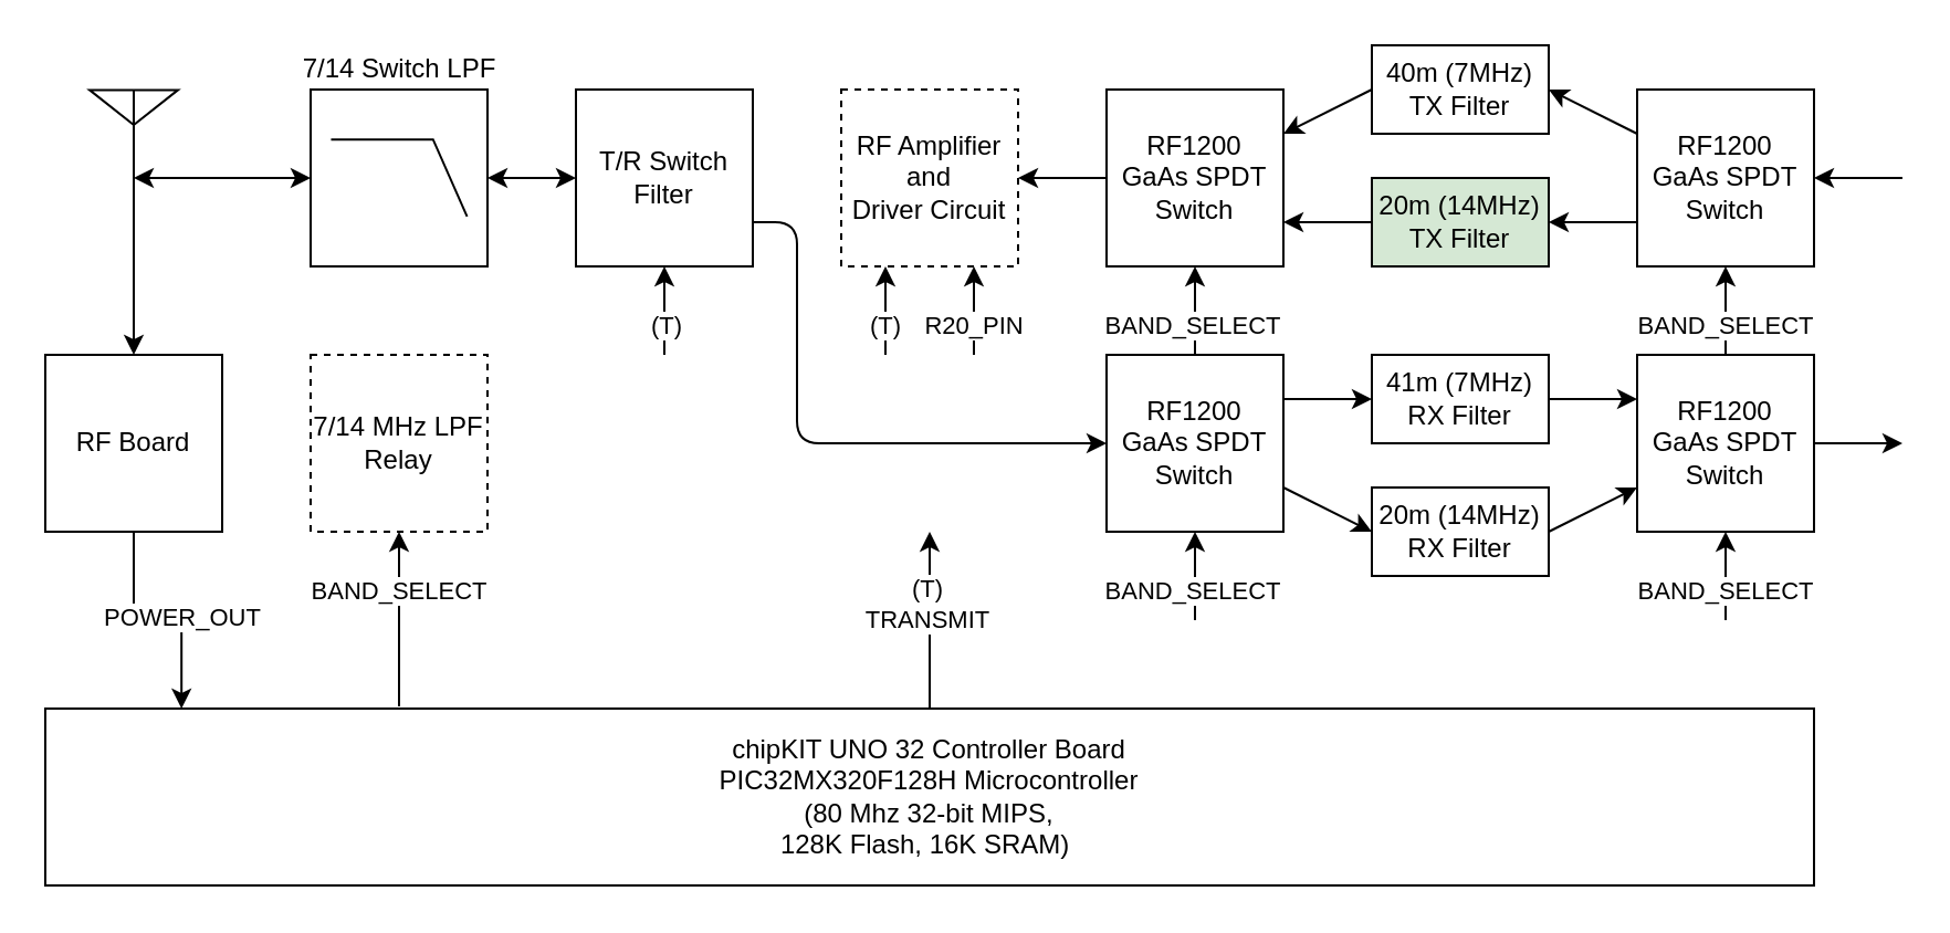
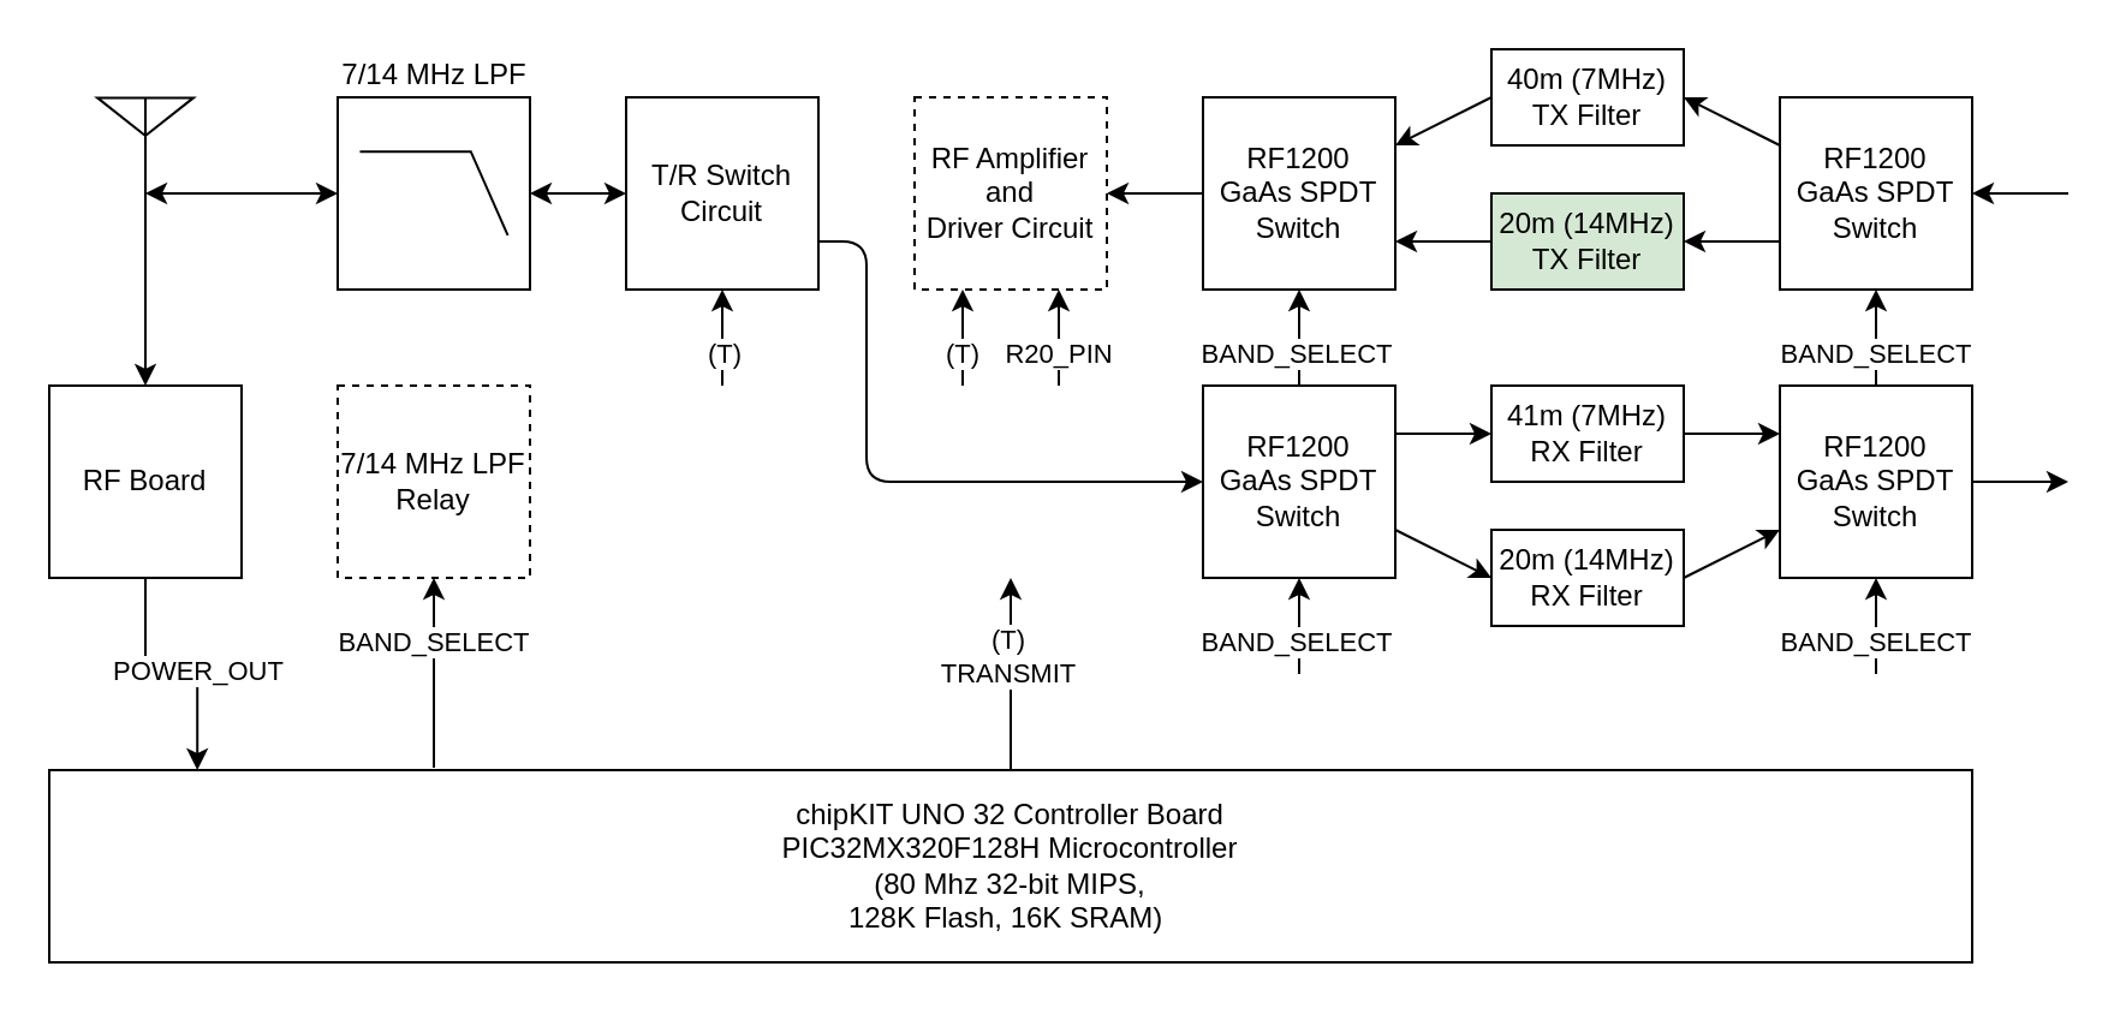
  <mxCell id="0" />
  <mxCell id="1" parent="0" />
  <mxCell id="2" style="edgeStyle=orthogonalEdgeStyle;rounded=0;orthogonalLoop=1;jettySize=auto;html=1;exitX=0.5;exitY=1;exitDx=0;exitDy=0;exitPerimeter=0;entryX=0;entryY=0.5;entryDx=0;entryDy=0;entryPerimeter=0;startArrow=classic;startFill=1;" parent="1" source="4" target="6" edge="1"><mxGeometry relative="1" as="geometry"><Array as="points"><mxPoint x="100" y="80" /><mxPoint x="100" y="80" /></Array></mxGeometry></mxCell>
  <mxCell id="3" style="edgeStyle=orthogonalEdgeStyle;rounded=0;orthogonalLoop=1;jettySize=auto;html=1;exitX=0.5;exitY=1;exitDx=0;exitDy=0;exitPerimeter=0;entryX=0.5;entryY=0;entryDx=0;entryDy=0;startArrow=none;startFill=0;" parent="1" source="4" target="10" edge="1"><mxGeometry relative="1" as="geometry" /></mxCell>
  <mxCell id="4" value="" style="verticalLabelPosition=bottom;shadow=0;dashed=0;align=center;html=1;verticalAlign=top;shape=mxgraph.electrical.radio.aerial_-_antenna_2;" parent="1" vertex="1"><mxGeometry x="40" y="40" width="40" height="40" as="geometry" /></mxCell>
  <mxCell id="5" style="edgeStyle=orthogonalEdgeStyle;rounded=0;orthogonalLoop=1;jettySize=auto;html=1;exitX=1;exitY=0.5;exitDx=0;exitDy=0;exitPerimeter=0;entryX=0;entryY=0.444;entryDx=0;entryDy=0;entryPerimeter=0;startArrow=classic;startFill=1;" edge="1" parent="1" source="6"><mxGeometry relative="1" as="geometry"><mxPoint x="260" y="80" as="targetPoint" /></mxGeometry></mxCell>
- <mxCell id="6" value="7/14 Switch LPF" style="verticalLabelPosition=top;shadow=0;dashed=0;align=center;html=1;verticalAlign=bottom;shape=mxgraph.electrical.logic_gates.lowpass_filter;labelPosition=center;" parent="1" vertex="1"><mxGeometry x="140" y="40" width="80" height="80" as="geometry" /></mxCell>
+ <mxCell id="6" value="7/14 MHz LPF" style="verticalLabelPosition=top;shadow=0;dashed=0;align=center;html=1;verticalAlign=bottom;shape=mxgraph.electrical.logic_gates.lowpass_filter;labelPosition=center;" parent="1" vertex="1"><mxGeometry x="140" y="40" width="80" height="80" as="geometry" /></mxCell>
  <mxCell id="7" value="7/14 MHz LPF&lt;br&gt;Relay" style="rounded=0;whiteSpace=wrap;html=1;dashed=1;" parent="1" vertex="1"><mxGeometry x="140" y="160" width="80" height="80" as="geometry" /></mxCell>
  <mxCell id="8" style="edgeStyle=orthogonalEdgeStyle;rounded=0;orthogonalLoop=1;jettySize=auto;html=1;exitX=0.5;exitY=1;exitDx=0;exitDy=0;entryX=0.077;entryY=0;entryDx=0;entryDy=0;entryPerimeter=0;startArrow=none;startFill=0;" edge="1" parent="1" source="10" target="11"><mxGeometry relative="1" as="geometry" /></mxCell>
  <mxCell id="9" value="POWER_OUT" style="edgeLabel;html=1;align=center;verticalAlign=middle;resizable=0;points=[];" vertex="1" connectable="0" parent="8"><mxGeometry x="0.245" relative="1" as="geometry"><mxPoint y="-3" as="offset" /></mxGeometry></mxCell>
  <mxCell id="10" value="RF Board" style="rounded=0;whiteSpace=wrap;html=1;" parent="1" vertex="1"><mxGeometry x="20" y="160" width="80" height="80" as="geometry" /></mxCell>
  <mxCell id="11" value="chipKIT UNO 32 Controller Board&lt;br&gt;PIC32MX320F128H Microcontroller&lt;br&gt;(80 Mhz 32-bit MIPS,&lt;br/&gt;128K Flash, 16K SRAM)&amp;nbsp;" style="rounded=0;whiteSpace=wrap;html=1;" parent="1" vertex="1"><mxGeometry x="20" y="320" width="800" height="80" as="geometry" /></mxCell>
  <mxCell id="12" value="" style="endArrow=classic;html=1;entryX=0.5;entryY=1;entryDx=0;entryDy=0;" edge="1" parent="1" target="7"><mxGeometry width="50" height="50" relative="1" as="geometry"><mxPoint x="180" y="319" as="sourcePoint" /><mxPoint x="390" y="210" as="targetPoint" /></mxGeometry></mxCell>
  <mxCell id="13" value="BAND_SELECT" style="edgeLabel;html=1;align=center;verticalAlign=middle;resizable=0;points=[];" vertex="1" connectable="0" parent="12"><mxGeometry x="-0.287" y="1" relative="1" as="geometry"><mxPoint y="-25" as="offset" /></mxGeometry></mxCell>
  <mxCell id="14" value="" style="endArrow=classic;html=1;entryX=0.5;entryY=1;entryDx=0;entryDy=0;" edge="1" parent="1" target="16"><mxGeometry width="50" height="50" relative="1" as="geometry"><mxPoint x="300" y="160" as="sourcePoint" /><mxPoint x="300" y="130" as="targetPoint" /></mxGeometry></mxCell>
  <mxCell id="15" value="(T)" style="edgeLabel;html=1;align=center;verticalAlign=middle;resizable=0;points=[];" vertex="1" connectable="0" parent="14"><mxGeometry x="-0.728" relative="1" as="geometry"><mxPoint y="-9" as="offset" /></mxGeometry></mxCell>
- <mxCell id="16" value="T/R Switch&lt;br&gt;Filter" style="rounded=0;whiteSpace=wrap;html=1;" vertex="1" parent="1"><mxGeometry x="260" y="40" width="80" height="80" as="geometry" /></mxCell>
+ <mxCell id="16" value="T/R Switch&lt;br&gt;Circuit" style="rounded=0;whiteSpace=wrap;html=1;" vertex="1" parent="1"><mxGeometry x="260" y="40" width="80" height="80" as="geometry" /></mxCell>
  <mxCell id="17" value="RF Amplifier&lt;br&gt;and&lt;br&gt;Driver Circuit" style="rounded=0;whiteSpace=wrap;html=1;dashed=1;" vertex="1" parent="1"><mxGeometry x="380" y="40" width="80" height="80" as="geometry" /></mxCell>
  <mxCell id="18" value="40m (7MHz)&lt;br&gt;TX Filter" style="rounded=0;whiteSpace=wrap;html=1;" vertex="1" parent="1"><mxGeometry x="620" y="20" width="80" height="40" as="geometry" /></mxCell>
  <mxCell id="19" value="20m (14MHz)&lt;br&gt;TX Filter" style="rounded=0;whiteSpace=wrap;html=1;fillColor=#d5e8d4;" vertex="1" parent="1"><mxGeometry x="620" y="80" width="80" height="40" as="geometry" /></mxCell>
  <mxCell id="20" value="41m (7MHz)&lt;br&gt;RX Filter" style="rounded=0;whiteSpace=wrap;html=1;" vertex="1" parent="1"><mxGeometry x="620" y="160" width="80" height="40" as="geometry" /></mxCell>
  <mxCell id="21" value="20m (14MHz)&lt;br&gt;RX Filter" style="rounded=0;whiteSpace=wrap;html=1;" vertex="1" parent="1"><mxGeometry x="620" y="220" width="80" height="40" as="geometry" /></mxCell>
  <mxCell id="22" value="RF1200&lt;br&gt;GaAs&amp;nbsp;SPDT&lt;br&gt;Switch" style="rounded=0;whiteSpace=wrap;html=1;" vertex="1" parent="1"><mxGeometry x="500" y="40" width="80" height="80" as="geometry" /></mxCell>
  <mxCell id="23" value="RF1200&lt;br&gt;GaAs&amp;nbsp;SPDT&lt;br&gt;Switch" style="rounded=0;whiteSpace=wrap;html=1;" vertex="1" parent="1"><mxGeometry x="500" y="160" width="80" height="80" as="geometry" /></mxCell>
  <mxCell id="24" value="RF1200&lt;br&gt;GaAs&amp;nbsp;SPDT&lt;br&gt;Switch" style="rounded=0;whiteSpace=wrap;html=1;" vertex="1" parent="1"><mxGeometry x="740" y="40" width="80" height="80" as="geometry" /></mxCell>
  <mxCell id="25" value="RF1200&lt;br&gt;GaAs&amp;nbsp;SPDT&lt;br&gt;Switch" style="rounded=0;whiteSpace=wrap;html=1;" vertex="1" parent="1"><mxGeometry x="740" y="160" width="80" height="80" as="geometry" /></mxCell>
  <mxCell id="26" value="" style="endArrow=classic;html=1;exitX=1;exitY=0.75;exitDx=0;exitDy=0;entryX=0;entryY=0.5;entryDx=0;entryDy=0;" edge="1" parent="1" source="16" target="23"><mxGeometry width="50" height="50" relative="1" as="geometry"><mxPoint x="610" y="240" as="sourcePoint" /><mxPoint x="660" y="190" as="targetPoint" /><Array as="points"><mxPoint x="360" y="100" /><mxPoint x="360" y="200" /></Array></mxGeometry></mxCell>
  <mxCell id="27" value="" style="endArrow=classic;html=1;entryX=1;entryY=0.5;entryDx=0;entryDy=0;exitX=0;exitY=0.5;exitDx=0;exitDy=0;" edge="1" parent="1" source="22" target="17"><mxGeometry width="50" height="50" relative="1" as="geometry"><mxPoint x="390" y="70" as="sourcePoint" /><mxPoint x="350" y="70" as="targetPoint" /></mxGeometry></mxCell>
  <mxCell id="28" value="" style="endArrow=classic;html=1;entryX=1;entryY=0.25;entryDx=0;entryDy=0;exitX=0;exitY=0.5;exitDx=0;exitDy=0;" edge="1" parent="1" source="18" target="22"><mxGeometry width="50" height="50" relative="1" as="geometry"><mxPoint x="510" y="90" as="sourcePoint" /><mxPoint x="470" y="90" as="targetPoint" /></mxGeometry></mxCell>
  <mxCell id="29" value="" style="endArrow=classic;html=1;entryX=1;entryY=0.75;entryDx=0;entryDy=0;exitX=0;exitY=0.5;exitDx=0;exitDy=0;" edge="1" parent="1" source="19" target="22"><mxGeometry width="50" height="50" relative="1" as="geometry"><mxPoint x="630" y="110" as="sourcePoint" /><mxPoint x="590" y="110" as="targetPoint" /></mxGeometry></mxCell>
  <mxCell id="30" value="" style="endArrow=classic;html=1;entryX=0;entryY=0.5;entryDx=0;entryDy=0;exitX=1;exitY=0.25;exitDx=0;exitDy=0;" edge="1" parent="1" source="23" target="20"><mxGeometry width="50" height="50" relative="1" as="geometry"><mxPoint x="610" y="240" as="sourcePoint" /><mxPoint x="660" y="190" as="targetPoint" /></mxGeometry></mxCell>
  <mxCell id="31" value="" style="endArrow=classic;html=1;entryX=0;entryY=0.5;entryDx=0;entryDy=0;exitX=1;exitY=0.75;exitDx=0;exitDy=0;" edge="1" parent="1" source="23" target="21"><mxGeometry width="50" height="50" relative="1" as="geometry"><mxPoint x="590" y="190" as="sourcePoint" /><mxPoint x="630" y="190" as="targetPoint" /></mxGeometry></mxCell>
  <mxCell id="32" value="" style="endArrow=classic;html=1;exitX=0;exitY=0.25;exitDx=0;exitDy=0;entryX=1;entryY=0.5;entryDx=0;entryDy=0;" edge="1" parent="1" source="24" target="18"><mxGeometry width="50" height="50" relative="1" as="geometry"><mxPoint x="630" y="70" as="sourcePoint" /><mxPoint x="720" y="80" as="targetPoint" /></mxGeometry></mxCell>
  <mxCell id="33" value="" style="endArrow=classic;html=1;entryX=1;entryY=0.5;entryDx=0;entryDy=0;exitX=0;exitY=0.75;exitDx=0;exitDy=0;" edge="1" parent="1" source="24" target="19"><mxGeometry width="50" height="50" relative="1" as="geometry"><mxPoint x="630" y="110" as="sourcePoint" /><mxPoint x="590" y="110" as="targetPoint" /></mxGeometry></mxCell>
  <mxCell id="34" value="" style="endArrow=classic;html=1;entryX=0;entryY=0.25;entryDx=0;entryDy=0;exitX=1;exitY=0.5;exitDx=0;exitDy=0;" edge="1" parent="1" source="20" target="25"><mxGeometry width="50" height="50" relative="1" as="geometry"><mxPoint x="590" y="190" as="sourcePoint" /><mxPoint x="630" y="190" as="targetPoint" /></mxGeometry></mxCell>
  <mxCell id="35" value="" style="endArrow=classic;html=1;entryX=0;entryY=0.75;entryDx=0;entryDy=0;exitX=1;exitY=0.5;exitDx=0;exitDy=0;" edge="1" parent="1" source="21" target="25"><mxGeometry width="50" height="50" relative="1" as="geometry"><mxPoint x="710" y="190" as="sourcePoint" /><mxPoint x="750" y="190" as="targetPoint" /></mxGeometry></mxCell>
  <mxCell id="36" value="" style="endArrow=classic;html=1;entryX=0.25;entryY=1;entryDx=0;entryDy=0;" edge="1" parent="1" target="17"><mxGeometry width="50" height="50" relative="1" as="geometry"><mxPoint x="400" y="160" as="sourcePoint" /><mxPoint x="490" y="180" as="targetPoint" /></mxGeometry></mxCell>
  <mxCell id="37" value="(T)" style="edgeLabel;html=1;align=center;verticalAlign=middle;resizable=0;points=[];" vertex="1" connectable="0" parent="36"><mxGeometry x="-0.441" y="1" relative="1" as="geometry"><mxPoint y="-3" as="offset" /></mxGeometry></mxCell>
  <mxCell id="38" value="" style="endArrow=classic;html=1;exitX=0.5;exitY=0;exitDx=0;exitDy=0;" edge="1" parent="1" source="11"><mxGeometry width="50" height="50" relative="1" as="geometry"><mxPoint x="440" y="230" as="sourcePoint" /><mxPoint x="420" y="240" as="targetPoint" /></mxGeometry></mxCell>
  <mxCell id="39" value="(T)&lt;br&gt;TRANSMIT" style="edgeLabel;html=1;align=center;verticalAlign=middle;resizable=0;points=[];" vertex="1" connectable="0" parent="38"><mxGeometry x="0.559" y="2" relative="1" as="geometry"><mxPoint y="14" as="offset" /></mxGeometry></mxCell>
  <mxCell id="40" value="" style="endArrow=classic;html=1;entryX=0.5;entryY=1;entryDx=0;entryDy=0;" edge="1" parent="1" source="23" target="22"><mxGeometry width="50" height="50" relative="1" as="geometry"><mxPoint x="440" y="220" as="sourcePoint" /><mxPoint x="490" y="170" as="targetPoint" /></mxGeometry></mxCell>
  <mxCell id="41" value="BAND_SELECT" style="edgeLabel;html=1;align=center;verticalAlign=middle;resizable=0;points=[];" vertex="1" connectable="0" parent="40"><mxGeometry x="-0.473" y="2" relative="1" as="geometry"><mxPoint y="-3" as="offset" /></mxGeometry></mxCell>
  <mxCell id="42" value="" style="endArrow=classic;html=1;entryX=0.5;entryY=1;entryDx=0;entryDy=0;exitX=0.5;exitY=0;exitDx=0;exitDy=0;" edge="1" parent="1" source="25" target="24"><mxGeometry width="50" height="50" relative="1" as="geometry"><mxPoint x="550" y="170" as="sourcePoint" /><mxPoint x="550" y="130" as="targetPoint" /></mxGeometry></mxCell>
  <mxCell id="43" value="BAND_SELECT" style="edgeLabel;html=1;align=center;verticalAlign=middle;resizable=0;points=[];" vertex="1" connectable="0" parent="42"><mxGeometry x="-0.473" y="1" relative="1" as="geometry"><mxPoint y="-3" as="offset" /></mxGeometry></mxCell>
  <mxCell id="44" value="" style="endArrow=classic;html=1;entryX=0.5;entryY=1;entryDx=0;entryDy=0;" edge="1" parent="1" target="23"><mxGeometry width="50" height="50" relative="1" as="geometry"><mxPoint x="540" y="280" as="sourcePoint" /><mxPoint x="550" y="130" as="targetPoint" /></mxGeometry></mxCell>
  <mxCell id="45" value="BAND_SELECT" style="edgeLabel;html=1;align=center;verticalAlign=middle;resizable=0;points=[];" vertex="1" connectable="0" parent="44"><mxGeometry x="-0.473" y="2" relative="1" as="geometry"><mxPoint y="-3" as="offset" /></mxGeometry></mxCell>
  <mxCell id="46" value="" style="endArrow=classic;html=1;entryX=0.75;entryY=1;entryDx=0;entryDy=0;" edge="1" parent="1" target="17"><mxGeometry width="50" height="50" relative="1" as="geometry"><mxPoint x="440" y="160" as="sourcePoint" /><mxPoint x="410" y="130" as="targetPoint" /></mxGeometry></mxCell>
  <mxCell id="47" value="R20_PIN" style="edgeLabel;html=1;align=center;verticalAlign=middle;resizable=0;points=[];" vertex="1" connectable="0" parent="46"><mxGeometry x="-0.441" y="1" relative="1" as="geometry"><mxPoint y="-3" as="offset" /></mxGeometry></mxCell>
  <mxCell id="48" value="" style="endArrow=classic;html=1;entryX=0.5;entryY=1;entryDx=0;entryDy=0;" edge="1" parent="1" target="25"><mxGeometry width="50" height="50" relative="1" as="geometry"><mxPoint x="780" y="280" as="sourcePoint" /><mxPoint x="780" y="250" as="targetPoint" /></mxGeometry></mxCell>
  <mxCell id="49" value="BAND_SELECT" style="edgeLabel;html=1;align=center;verticalAlign=middle;resizable=0;points=[];" vertex="1" connectable="0" parent="48"><mxGeometry x="-0.473" y="1" relative="1" as="geometry"><mxPoint y="-3" as="offset" /></mxGeometry></mxCell>
  <mxCell id="50" value="" style="endArrow=classic;html=1;exitX=1;exitY=0.5;exitDx=0;exitDy=0;" edge="1" parent="1" source="25"><mxGeometry width="50" height="50" relative="1" as="geometry"><mxPoint x="710" y="190" as="sourcePoint" /><mxPoint x="860" y="200" as="targetPoint" /></mxGeometry></mxCell>
  <mxCell id="51" value="" style="endArrow=classic;html=1;entryX=1;entryY=0.5;entryDx=0;entryDy=0;" edge="1" parent="1" target="24"><mxGeometry width="50" height="50" relative="1" as="geometry"><mxPoint x="860" y="80" as="sourcePoint" /><mxPoint x="710" y="110" as="targetPoint" /></mxGeometry></mxCell>
